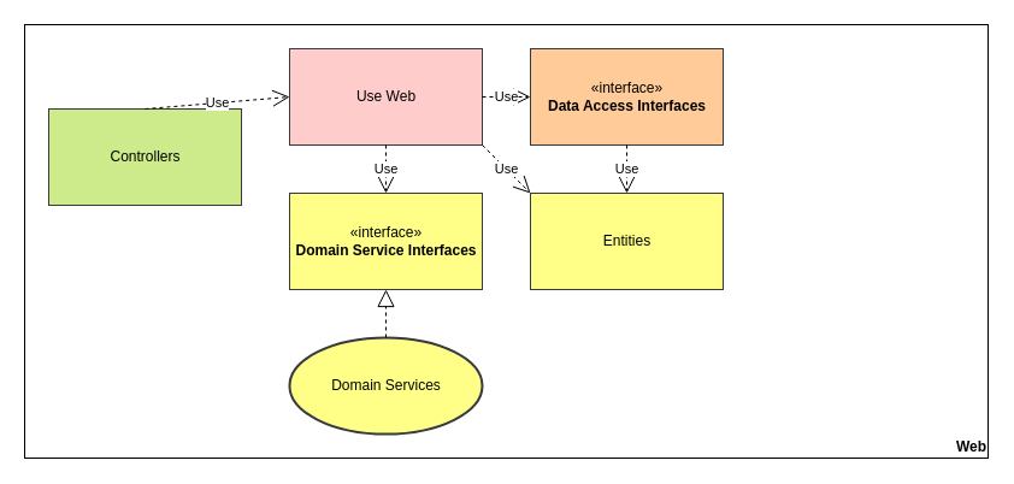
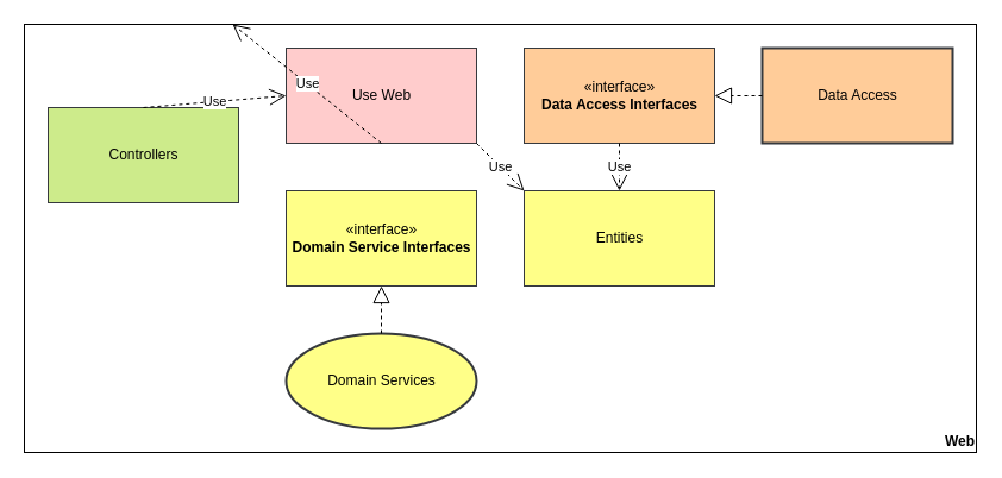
  <mxCell id="0" />
  <mxCell id="1" parent="0" />
  <mxCell id="2" value="&lt;b&gt;Web&lt;/b&gt;" style="html=1;fillColor=none;align=right;verticalAlign=bottom;" parent="1" vertex="1"><mxGeometry x="20" y="20" width="800" height="360" as="geometry" /></mxCell>
  <mxCell id="3" value="Controllers" style="html=1;fillColor=#cdeb8b;strokeColor=#36393d;" parent="1" vertex="1"><mxGeometry x="40" y="90" width="160" height="80" as="geometry" /></mxCell>
  <mxCell id="4" value="Use Web" style="html=1;fillColor=#ffcccc;strokeColor=#36393d;" parent="1" vertex="1"><mxGeometry x="240" y="40" width="160" height="80" as="geometry" /></mxCell>
+ <mxCell id="5" value="Data Access" style="html=1;fillColor=#ffcc99;strokeColor=#36393d;strokeWidth=2;" parent="1" vertex="1"><mxGeometry x="640" y="40" width="160" height="80" as="geometry" /></mxCell>
  <mxCell id="6" value="Entities" style="html=1;fillColor=#ffff88;strokeColor=#36393d;" parent="1" vertex="1"><mxGeometry x="440" y="160" width="160" height="80" as="geometry" /></mxCell>
  <mxCell id="7" value="Use" style="endArrow=open;endSize=12;dashed=1;html=1;exitX=0.5;exitY=0;exitDx=0;exitDy=0;entryX=0;entryY=0.5;entryDx=0;entryDy=0;" parent="1" source="3" target="4" edge="1"><mxGeometry width="160" relative="1" as="geometry"><mxPoint x="390" y="40" as="sourcePoint" /><mxPoint x="550" y="40" as="targetPoint" /></mxGeometry></mxCell>
- <mxCell id="8" value="Use" style="endArrow=open;endSize=12;dashed=1;html=1;exitX=0.5;exitY=1;exitDx=0;exitDy=0;" parent="1" source="4" target="13" edge="1"><mxGeometry width="160" relative="1" as="geometry"><mxPoint x="360" y="39.5" as="sourcePoint" /><mxPoint x="520" y="39.5" as="targetPoint" /></mxGeometry></mxCell>
+ <mxCell id="8" value="Use" style="endArrow=open;endSize=12;dashed=1;html=1;exitX=0.5;exitY=1;exitDx=0;exitDy=0;" parent="1" source="4" target="2" edge="1"><mxGeometry width="160" relative="1" as="geometry"><mxPoint x="360" y="39.5" as="sourcePoint" /><mxPoint x="520" y="39.5" as="targetPoint" /></mxGeometry></mxCell>
  <mxCell id="9" value="«interface»&lt;br&gt;&lt;b&gt;Data Access Interfaces&lt;/b&gt;" style="html=1;fillColor=#ffcc99;strokeColor=#36393d;" parent="1" vertex="1"><mxGeometry x="440" y="40" width="160" height="80" as="geometry" /></mxCell>
- <mxCell id="11" value="Use" style="endArrow=open;endSize=12;dashed=1;html=1;entryX=0;entryY=0.5;entryDx=0;entryDy=0;exitX=1;exitY=0.5;exitDx=0;exitDy=0;" parent="1" source="4" target="9" edge="1"><mxGeometry width="160" relative="1" as="geometry"><mxPoint x="420" y="140" as="sourcePoint" /><mxPoint x="250" y="90" as="targetPoint" /></mxGeometry></mxCell>
+ <mxCell id="10" value="" style="endArrow=block;dashed=1;endFill=0;endSize=12;html=1;exitX=0;exitY=0.5;exitDx=0;exitDy=0;" parent="1" source="5" target="9" edge="1"><mxGeometry width="160" relative="1" as="geometry"><mxPoint x="470" y="400" as="sourcePoint" /><mxPoint x="630" y="400" as="targetPoint" /></mxGeometry></mxCell>
  <mxCell id="12" value="Use" style="endArrow=open;endSize=12;dashed=1;html=1;exitX=0.5;exitY=1;exitDx=0;exitDy=0;entryX=0.5;entryY=0;entryDx=0;entryDy=0;" parent="1" source="9" target="6" edge="1"><mxGeometry width="160" relative="1" as="geometry"><mxPoint x="550" y="190" as="sourcePoint" /><mxPoint x="670" y="110" as="targetPoint" /></mxGeometry></mxCell>
  <mxCell id="13" value="«interface»&lt;br&gt;&lt;b&gt;Domain Service Interfaces&lt;/b&gt;" style="html=1;fillColor=#ffff88;strokeColor=#36393d;" parent="1" vertex="1"><mxGeometry x="240" y="160" width="160" height="80" as="geometry" /></mxCell>
  <mxCell id="14" value="Domain Services" style="ellipse;html=1;fillColor=#ffff88;strokeColor=#36393d;strokeWidth=2;" parent="1" vertex="1"><mxGeometry x="240" y="280" width="160" height="80" as="geometry" /></mxCell>
  <mxCell id="15" value="" style="endArrow=block;dashed=1;endFill=0;endSize=12;html=1;exitX=0.5;exitY=0;exitDx=0;exitDy=0;entryX=0.5;entryY=1;entryDx=0;entryDy=0;" parent="1" source="14" target="13" edge="1"><mxGeometry width="160" relative="1" as="geometry"><mxPoint x="650" y="90" as="sourcePoint" /><mxPoint x="610" y="90" as="targetPoint" /></mxGeometry></mxCell>
  <mxCell id="16" value="Use" style="endArrow=open;endSize=12;dashed=1;html=1;exitX=1;exitY=1;exitDx=0;exitDy=0;entryX=0;entryY=0;entryDx=0;entryDy=0;" parent="1" source="4" target="6" edge="1"><mxGeometry width="160" relative="1" as="geometry"><mxPoint x="330" y="130" as="sourcePoint" /><mxPoint x="330" y="170" as="targetPoint" /></mxGeometry></mxCell>
